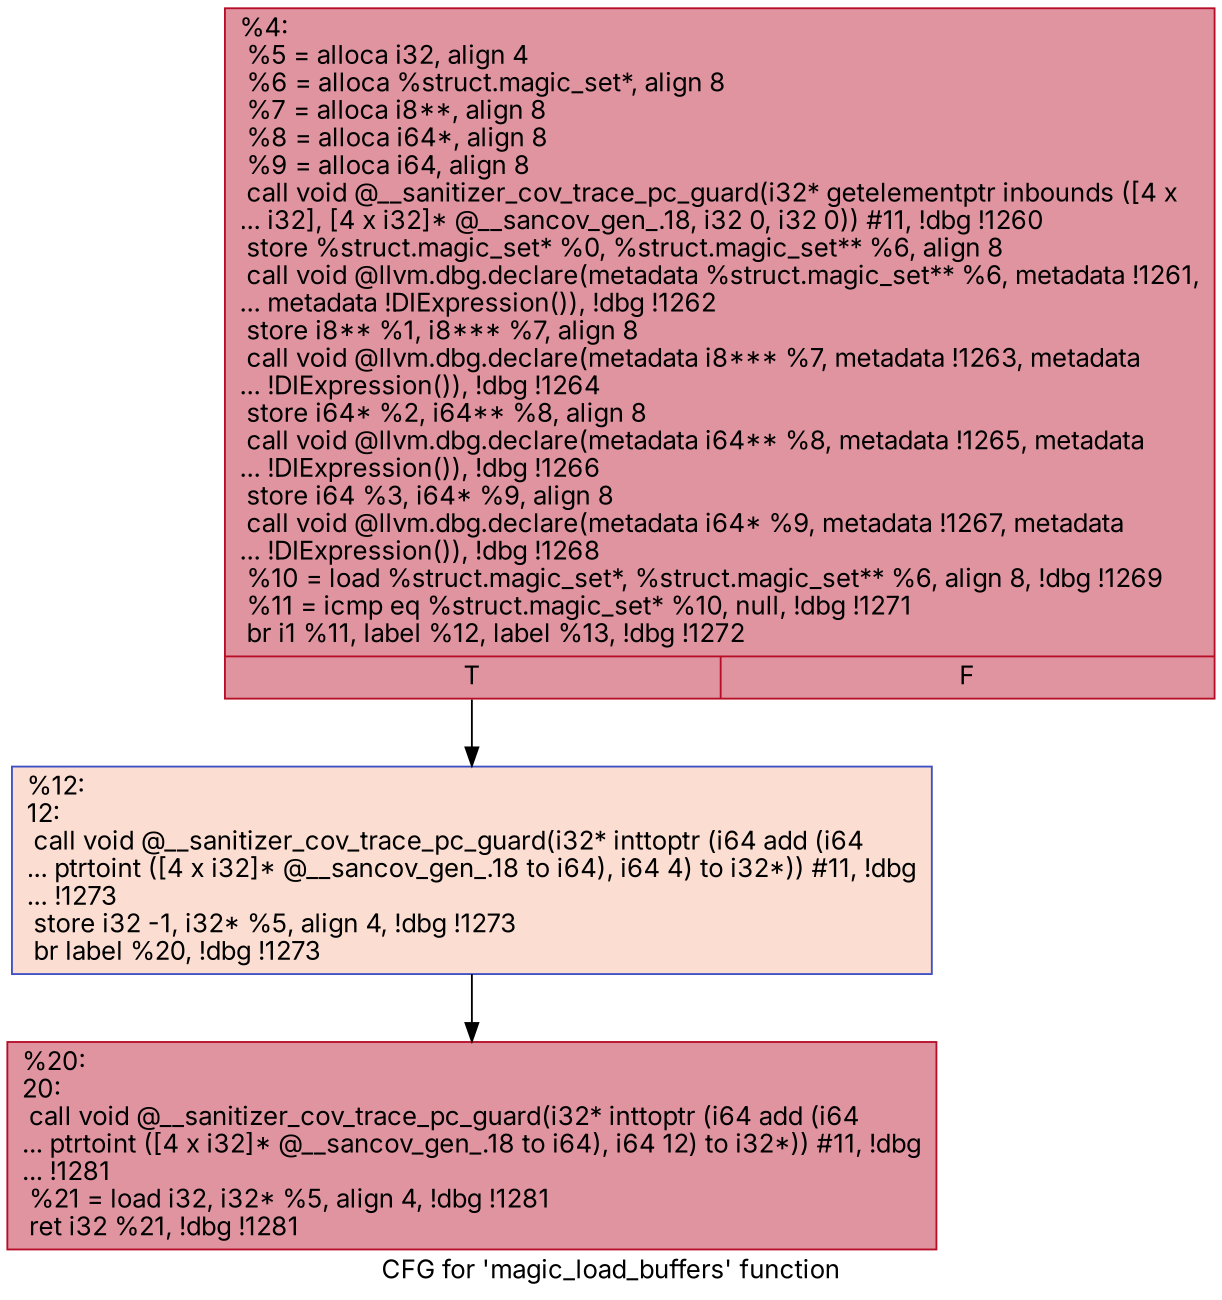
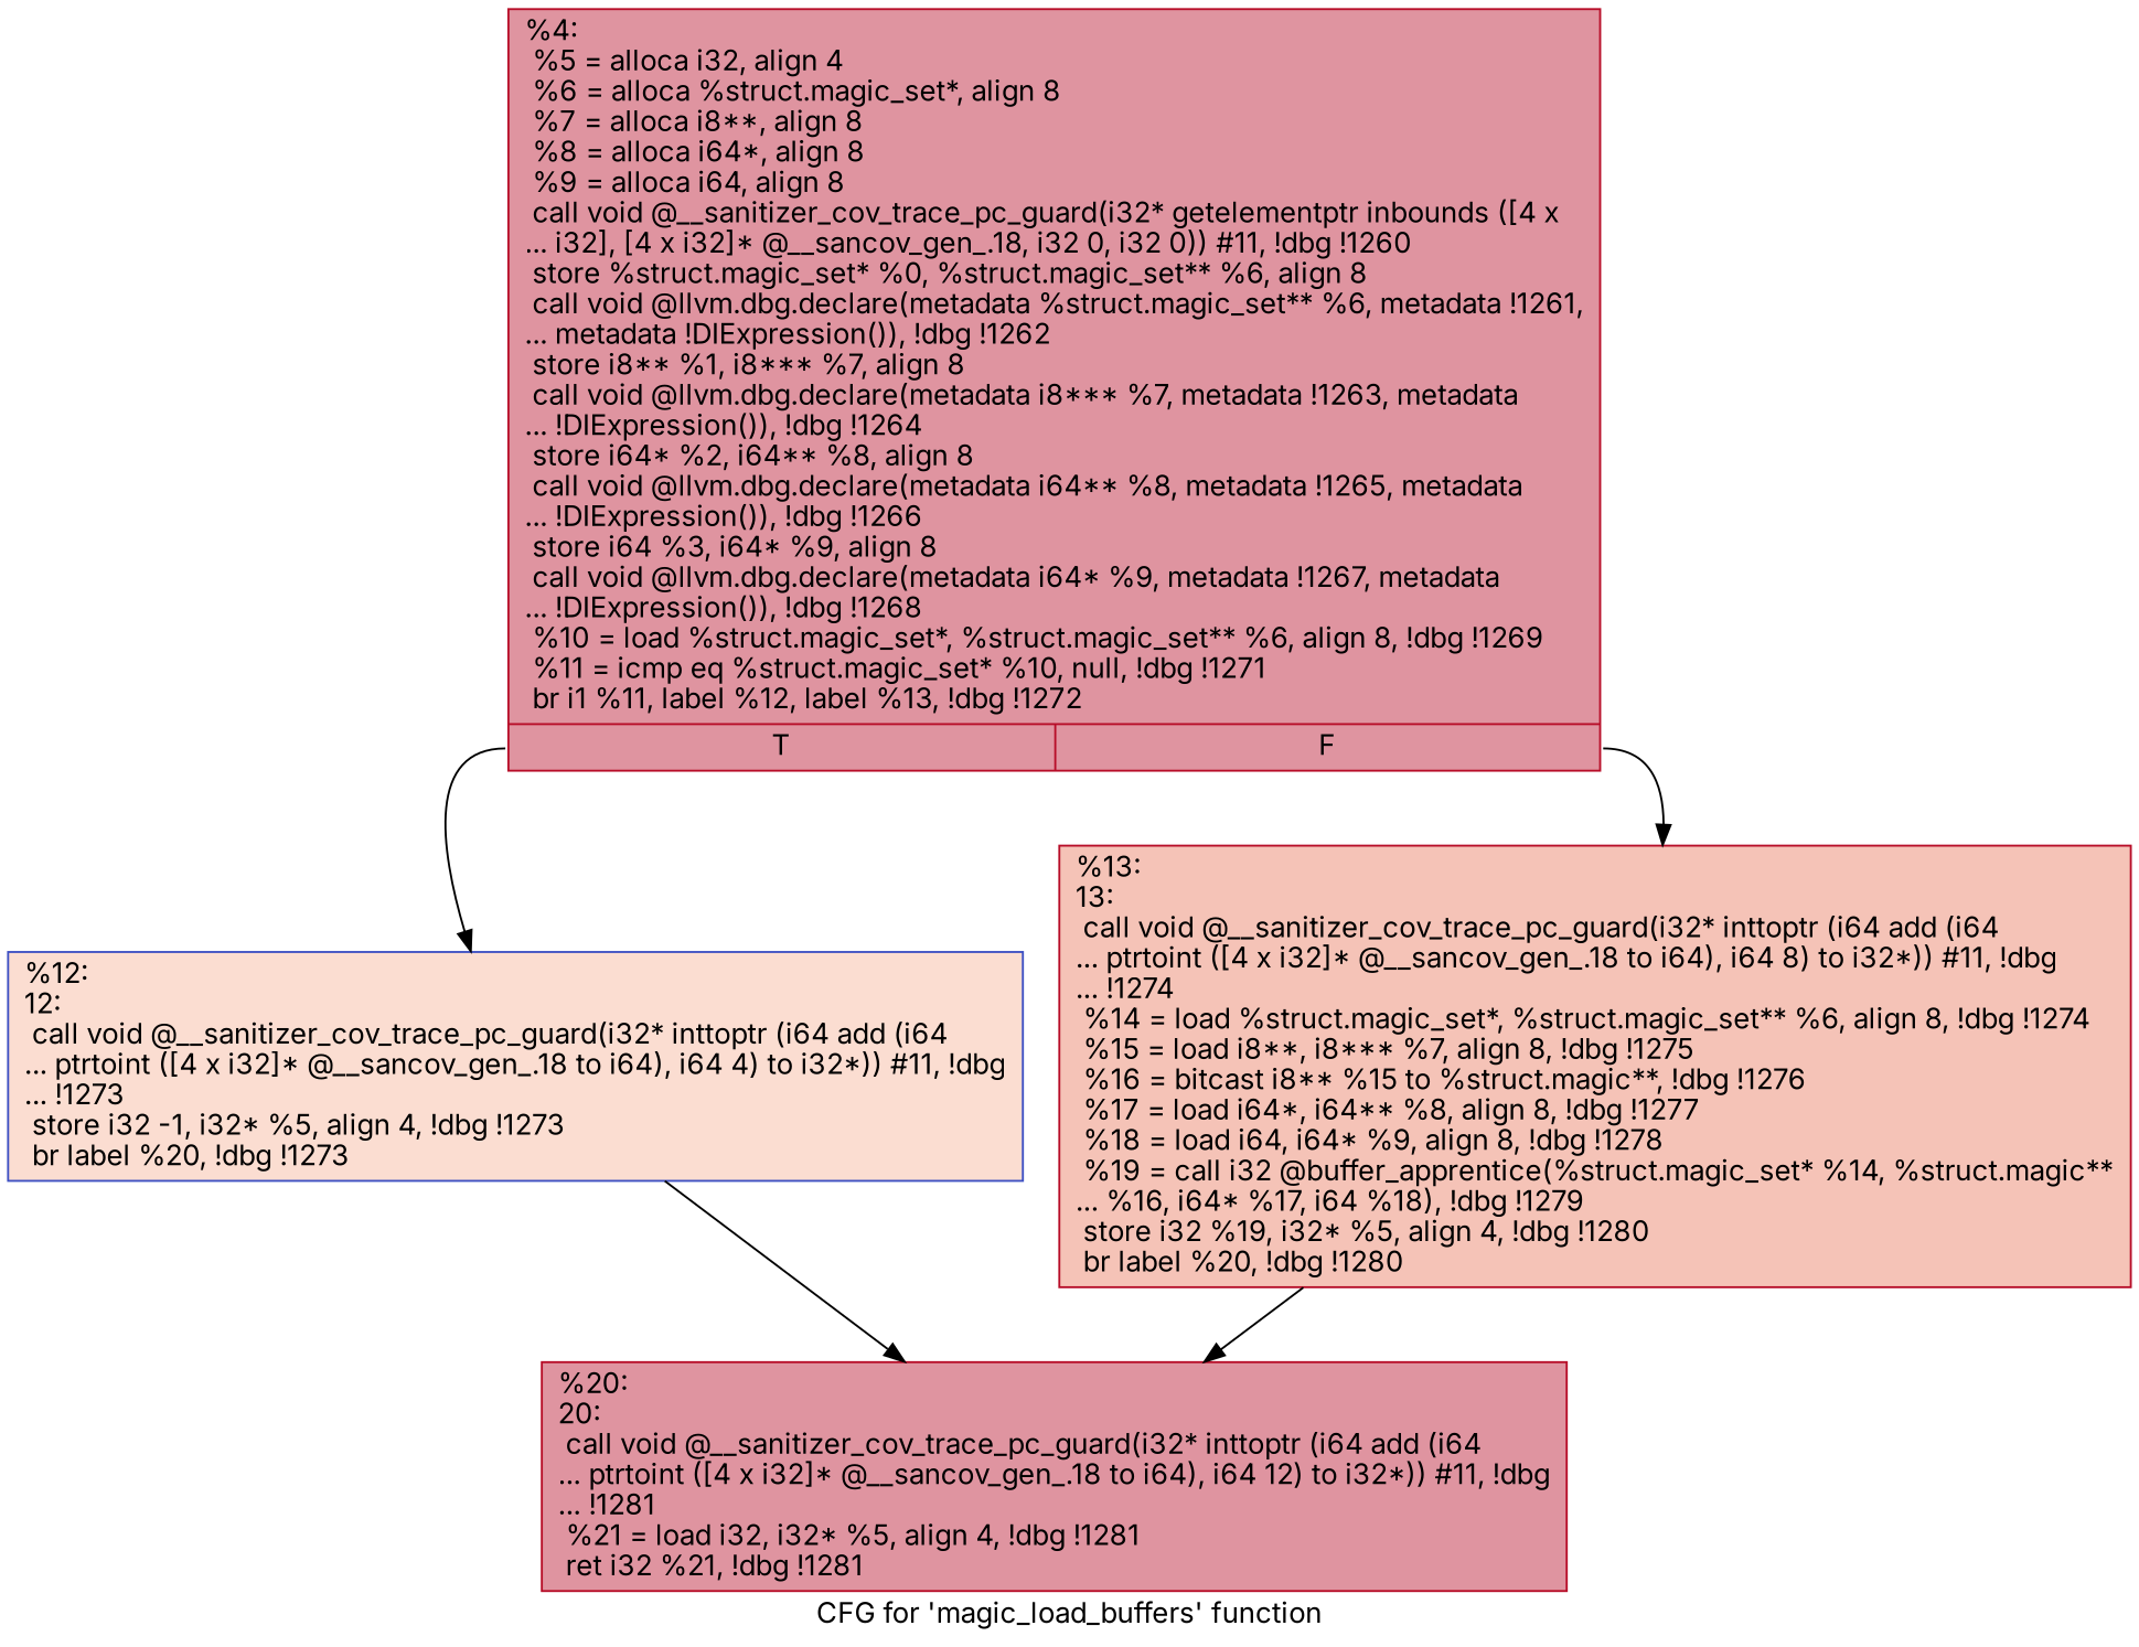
  digraph {
    label="CFG for 'magic_load_buffers' function"
    fontname=Inter
    node [color="#b70d28ff" fillcolor="#b70d2870" shape=record style=filled fontname=Inter]
    edge [fontname=Inter]
    n1 [label="{%4:\l  %5 = alloca i32, align 4\l  %6 = alloca %struct.magic_set*, align 8\l  %7 = alloca i8**, align 8\l  %8 = alloca i64*, align 8\l  %9 = alloca i64, align 8\l  call void @__sanitizer_cov_trace_pc_guard(i32* getelementptr inbounds ([4 x\l... i32], [4 x i32]* @__sancov_gen_.18, i32 0, i32 0)) #11, !dbg !1260\l  store %struct.magic_set* %0, %struct.magic_set** %6, align 8\l  call void @llvm.dbg.declare(metadata %struct.magic_set** %6, metadata !1261,\l... metadata !DIExpression()), !dbg !1262\l  store i8** %1, i8*** %7, align 8\l  call void @llvm.dbg.declare(metadata i8*** %7, metadata !1263, metadata\l... !DIExpression()), !dbg !1264\l  store i64* %2, i64** %8, align 8\l  call void @llvm.dbg.declare(metadata i64** %8, metadata !1265, metadata\l... !DIExpression()), !dbg !1266\l  store i64 %3, i64* %9, align 8\l  call void @llvm.dbg.declare(metadata i64* %9, metadata !1267, metadata\l... !DIExpression()), !dbg !1268\l  %10 = load %struct.magic_set*, %struct.magic_set** %6, align 8, !dbg !1269\l  %11 = icmp eq %struct.magic_set* %10, null, !dbg !1271\l  br i1 %11, label %12, label %13, !dbg !1272\l|{<s0>T|<s1>F}}"]
    n2 [color="#3d50c3ff" fillcolor="#f7b39670" label="{%12:\l12:                                               \l  call void @__sanitizer_cov_trace_pc_guard(i32* inttoptr (i64 add (i64\l... ptrtoint ([4 x i32]* @__sancov_gen_.18 to i64), i64 4) to i32*)) #11, !dbg\l... !1273\l  store i32 -1, i32* %5, align 4, !dbg !1273\l  br label %20, !dbg !1273\l}"]
+   n3 [fillcolor="#e8765c70" label="{%13:\l13:                                               \l  call void @__sanitizer_cov_trace_pc_guard(i32* inttoptr (i64 add (i64\l... ptrtoint ([4 x i32]* @__sancov_gen_.18 to i64), i64 8) to i32*)) #11, !dbg\l... !1274\l  %14 = load %struct.magic_set*, %struct.magic_set** %6, align 8, !dbg !1274\l  %15 = load i8**, i8*** %7, align 8, !dbg !1275\l  %16 = bitcast i8** %15 to %struct.magic**, !dbg !1276\l  %17 = load i64*, i64** %8, align 8, !dbg !1277\l  %18 = load i64, i64* %9, align 8, !dbg !1278\l  %19 = call i32 @buffer_apprentice(%struct.magic_set* %14, %struct.magic**\l... %16, i64* %17, i64 %18), !dbg !1279\l  store i32 %19, i32* %5, align 4, !dbg !1280\l  br label %20, !dbg !1280\l}"]
    n4 [label="{%20:\l20:                                               \l  call void @__sanitizer_cov_trace_pc_guard(i32* inttoptr (i64 add (i64\l... ptrtoint ([4 x i32]* @__sancov_gen_.18 to i64), i64 12) to i32*)) #11, !dbg\l... !1281\l  %21 = load i32, i32* %5, align 4, !dbg !1281\l  ret i32 %21, !dbg !1281\l}"]
    n1 -> n2 [tailport=s0]
+   n1 -> n3 [tailport=s1]
    n2 -> n4
+   n3 -> n4
  }
